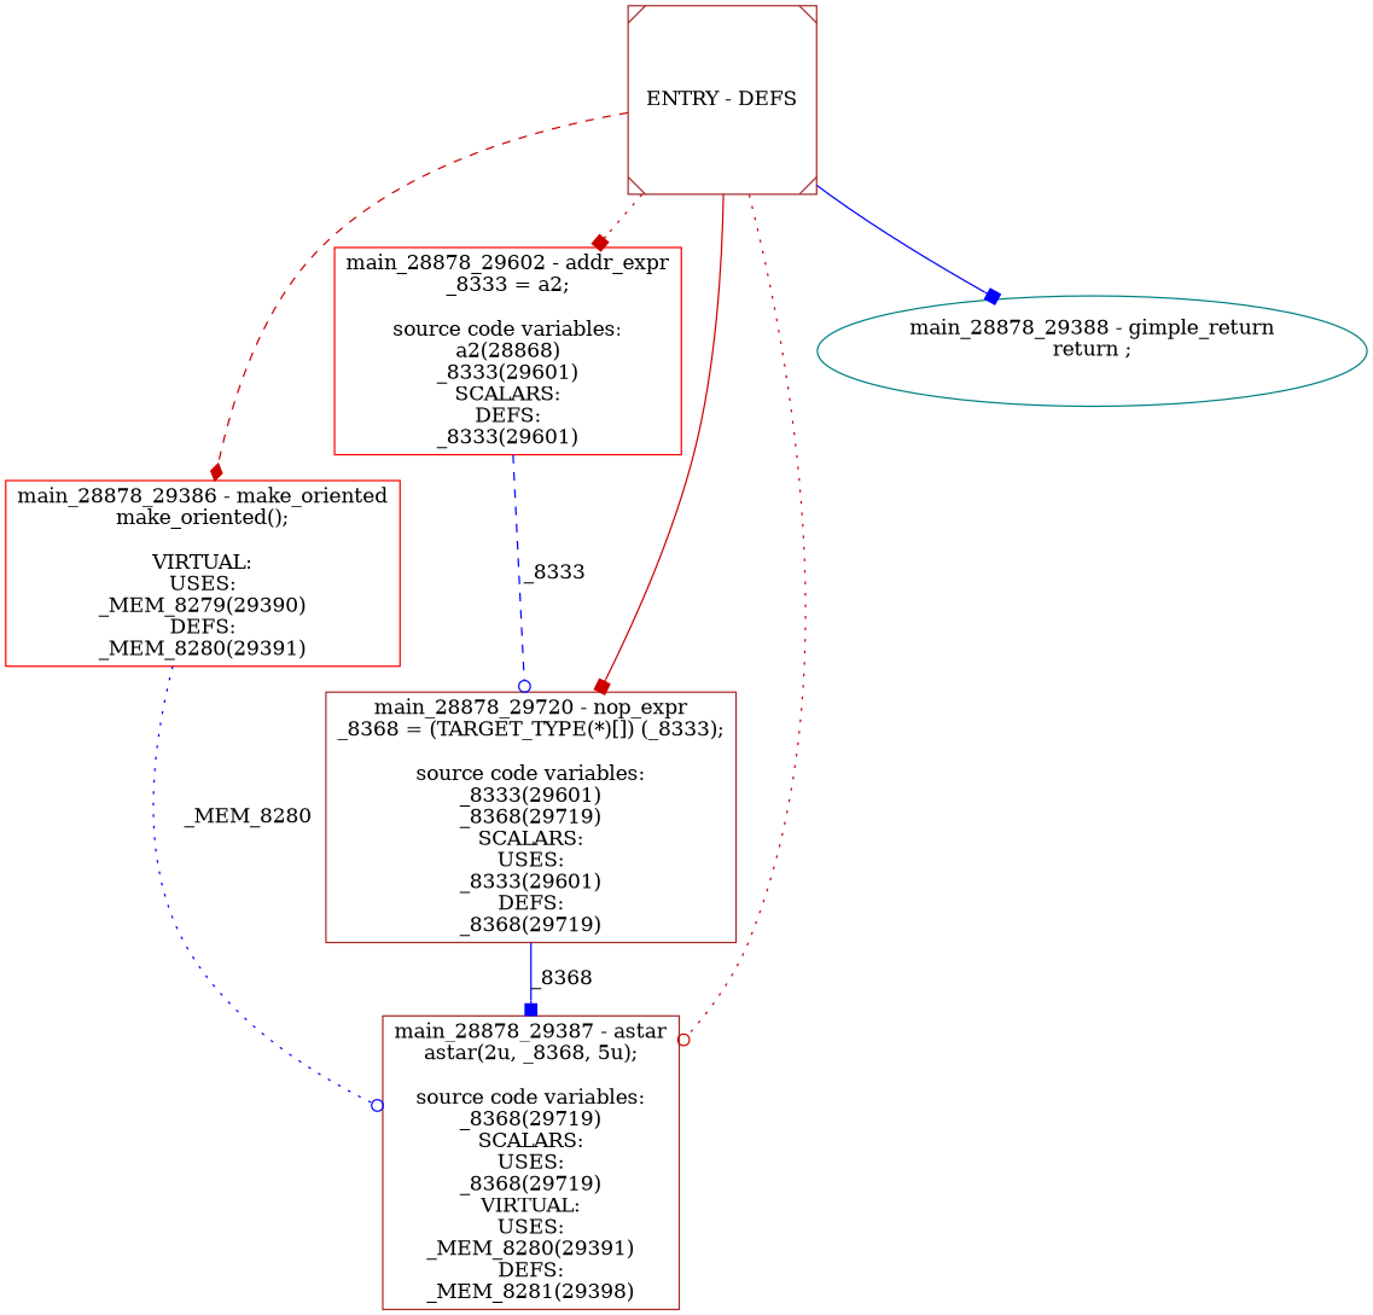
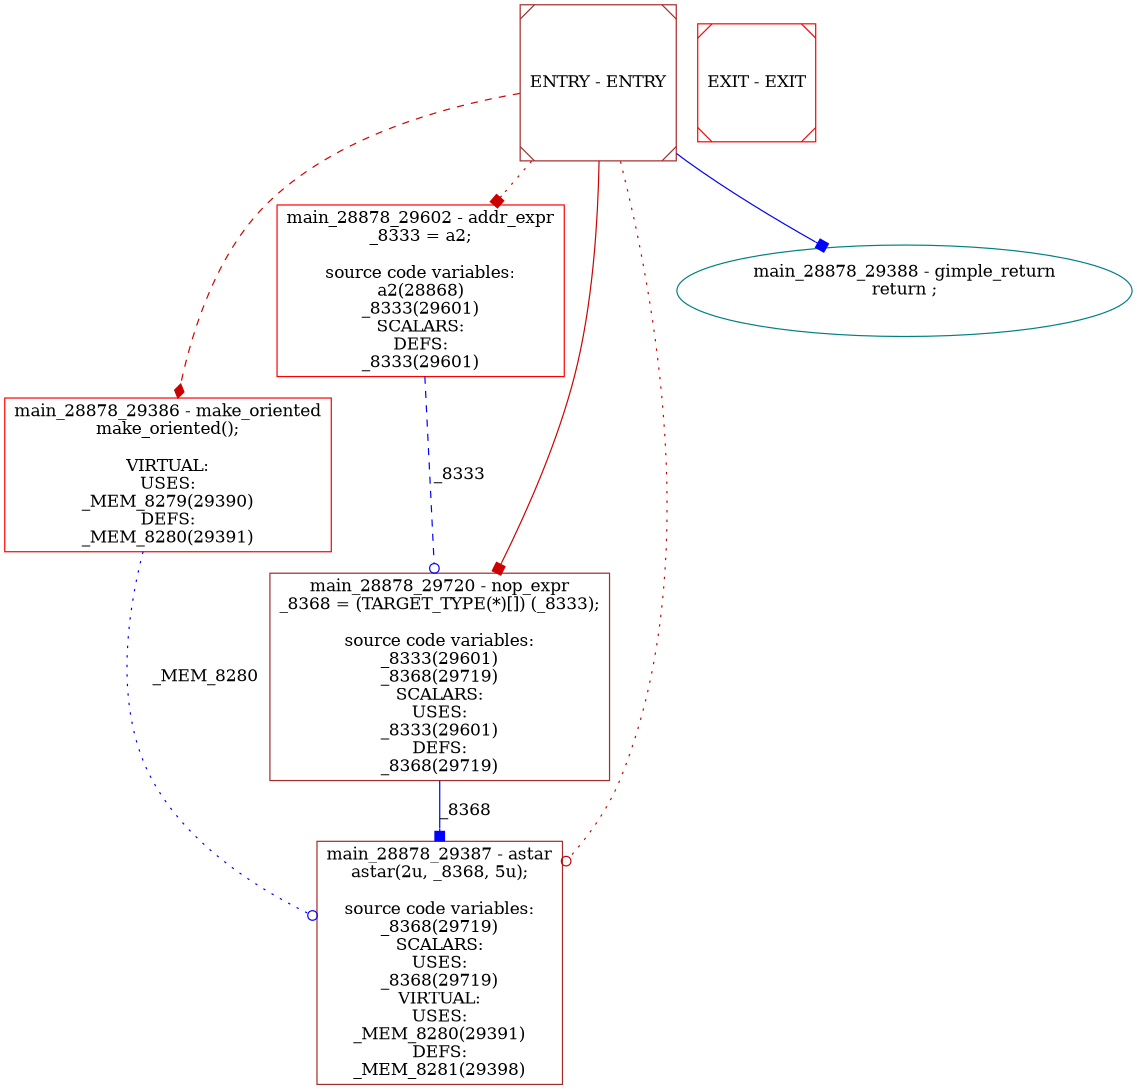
  digraph {
    node [color=brown shape=box]
    edge [arrowhead=box color=red3 style=dotted]
-   n1 [label="ENTRY - DEFS" shape=Msquare]
+   n1 [label="ENTRY - ENTRY" shape=Msquare]
    n2 [color=red label="main_28878_29386 - make_oriented\nmake_oriented();\n\nVIRTUAL:\nUSES:\n_MEM_8279(29390)\nDEFS:\n_MEM_8280(29391)\n"]
    n3 [color=red label="main_28878_29602 - addr_expr\n_8333 = a2;\n\nsource code variables:\na2(28868)\n_8333(29601)\nSCALARS:\nDEFS:\n_8333(29601)\n"]
    n4 [label="main_28878_29720 - nop_expr\n_8368 = (TARGET_TYPE(*)[]) (_8333);\n\nsource code variables:\n_8333(29601)\n_8368(29719)\nSCALARS:\nUSES:\n_8333(29601)\nDEFS:\n_8368(29719)\n"]
    n5 [label="main_28878_29387 - astar\nastar(2u, _8368, 5u);\n\nsource code variables:\n_8368(29719)\nSCALARS:\nUSES:\n_8368(29719)\nVIRTUAL:\nUSES:\n_MEM_8280(29391)\nDEFS:\n_MEM_8281(29398)\n"]
    n6 [color=teal label="main_28878_29388 - gimple_return\nreturn ;\n\n" shape=""]
+   n7 [color=red label="EXIT - EXIT" shape=Msquare]
    n1 -> n2 [arrowhead=diamond style=dashed]
    n1 -> n3
    n1 -> n4 [style=solid]
    n1 -> n5 [arrowhead=odot]
    n1 -> n6 [color=blue style=solid]
    n2 -> n5 [arrowhead=odot color=blue label=_MEM_8280]
    n3 -> n4 [arrowhead=odot color=blue label=_8333 style=dashed]
    n4 -> n5 [color=blue label=_8368 style=solid]
  }
